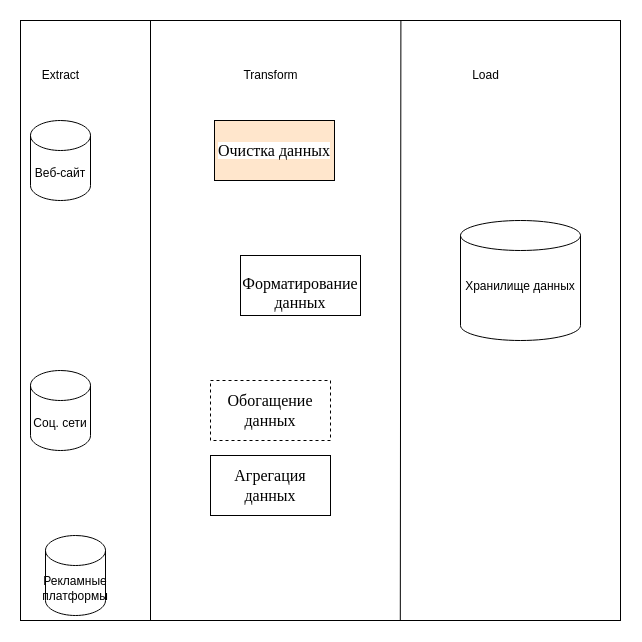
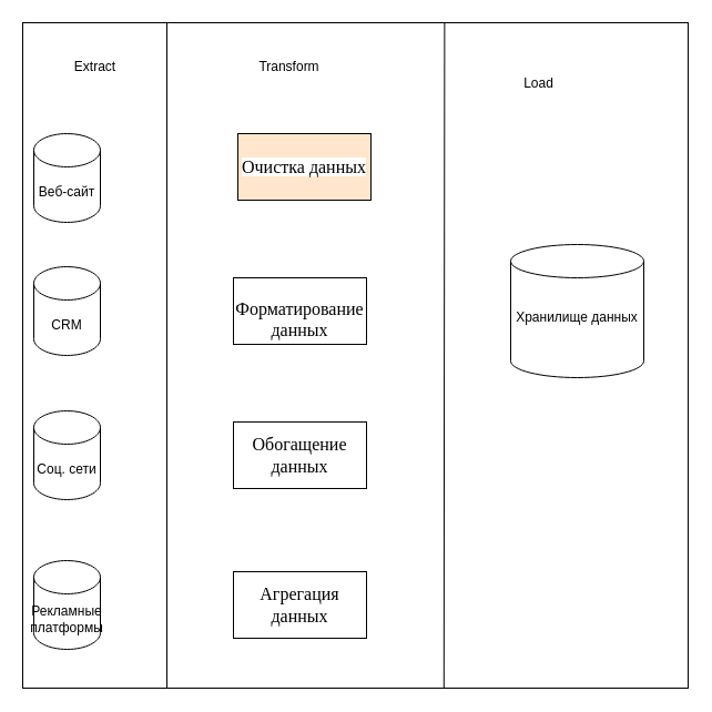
  <mxCell id="0" />
  <mxCell id="1" parent="0" />
  <mxCell id="2" value="" style="whiteSpace=wrap;html=1;aspect=fixed;" vertex="1" parent="1"><mxGeometry x="20" y="20" width="600" height="600" as="geometry" /></mxCell>
  <mxCell id="3" value="Веб-сайт" style="shape=cylinder3;whiteSpace=wrap;html=1;boundedLbl=1;backgroundOutline=1;size=15;" vertex="1" parent="1"><mxGeometry x="30" y="120" width="60" height="80" as="geometry" /></mxCell>
- <mxCell id="5" value="Extract" style="text;html=1;align=center;verticalAlign=middle;resizable=0;points=[];autosize=1;strokeColor=none;fillColor=none;" vertex="1" parent="1"><mxGeometry x="30" y="60" width="60" height="30" as="geometry" /></mxCell>
+ <mxCell id="4" value="CRM" style="shape=cylinder3;whiteSpace=wrap;html=1;boundedLbl=1;backgroundOutline=1;size=15;" vertex="1" parent="1"><mxGeometry x="30" y="240" width="60" height="80" as="geometry" /></mxCell>
+ <mxCell id="5" value="Extract" style="text;html=1;align=center;verticalAlign=middle;resizable=0;points=[];autosize=1;strokeColor=none;fillColor=none;" vertex="1" parent="1"><mxGeometry x="55" y="45" width="60" height="30" as="geometry" /></mxCell>
  <mxCell id="6" value="Соц. сети" style="shape=cylinder3;whiteSpace=wrap;html=1;boundedLbl=1;backgroundOutline=1;size=15;" vertex="1" parent="1"><mxGeometry x="30" y="370" width="60" height="80" as="geometry" /></mxCell>
- <mxCell id="7" value="Рекламные платформы" style="shape=cylinder3;whiteSpace=wrap;html=1;boundedLbl=1;backgroundOutline=1;size=15;" vertex="1" parent="1"><mxGeometry x="45" y="535" width="60" height="80" as="geometry" /></mxCell>
- <mxCell id="8" value="Transform" style="text;html=1;align=center;verticalAlign=middle;resizable=0;points=[];autosize=1;strokeColor=none;fillColor=none;" vertex="1" parent="1"><mxGeometry x="230" y="60" width="80" height="30" as="geometry" /></mxCell>
+ <mxCell id="7" value="Рекламные платформы" style="shape=cylinder3;whiteSpace=wrap;html=1;boundedLbl=1;backgroundOutline=1;size=15;" vertex="1" parent="1"><mxGeometry x="30" y="505" width="60" height="80" as="geometry" /></mxCell>
+ <mxCell id="8" value="Transform" style="text;html=1;align=center;verticalAlign=middle;resizable=0;points=[];autosize=1;strokeColor=none;fillColor=none;" vertex="1" parent="1"><mxGeometry x="220" y="45" width="80" height="30" as="geometry" /></mxCell>
  <mxCell id="9" value="&lt;span style=&quot;font-family: &amp;quot;Source Code Pro&amp;quot;; font-size: medium; text-align: left; background-color: rgb(255, 255, 255);&quot;&gt;Очистка данных&lt;/span&gt;" style="rounded=0;whiteSpace=wrap;html=1;fillColor=#ffe6cc;" vertex="1" parent="1"><mxGeometry x="214" y="120" width="120" height="60" as="geometry" /></mxCell>
- <mxCell id="10" value="&lt;span style=&quot;background-color: rgb(255, 255, 255);&quot;&gt;&lt;br&gt;&lt;span style=&quot;color: rgb(0, 0, 0); font-family: &amp;quot;Source Code Pro&amp;quot;; font-size: medium; font-style: normal; font-variant-ligatures: normal; font-variant-caps: normal; font-weight: 400; letter-spacing: normal; orphans: 2; text-align: left; text-indent: 0px; text-transform: none; widows: 2; word-spacing: 0px; -webkit-text-stroke-width: 0px; white-space: normal; text-decoration-thickness: initial; text-decoration-style: initial; text-decoration-color: initial; float: none; display: inline !important;&quot;&gt;Форматирование данных&lt;/span&gt;&lt;br&gt;&lt;/span&gt;" style="rounded=0;whiteSpace=wrap;html=1;fillColor=none;" vertex="1" parent="1"><mxGeometry x="240" y="255" width="120" height="60" as="geometry" /></mxCell>
- <mxCell id="11" value="&lt;span style=&quot;font-family: &amp;quot;Source Code Pro&amp;quot;; font-size: medium; text-align: left; background-color: rgb(255, 255, 255);&quot;&gt;Обогащение данных&lt;/span&gt;&lt;span style=&quot;background-color: rgb(255, 255, 255);&quot;&gt;&lt;br&gt;&lt;/span&gt;" style="rounded=0;whiteSpace=wrap;html=1;fillColor=none;dashed=1;" vertex="1" parent="1"><mxGeometry x="210" y="380" width="120" height="60" as="geometry" /></mxCell>
- <mxCell id="12" value="&lt;span style=&quot;font-family: &amp;quot;Source Code Pro&amp;quot;; font-size: medium; text-align: left; background-color: rgb(255, 255, 255);&quot;&gt;Агрегация данных&lt;/span&gt;&lt;span style=&quot;background-color: rgb(255, 255, 255);&quot;&gt;&lt;br&gt;&lt;/span&gt;" style="rounded=0;whiteSpace=wrap;html=1;fillColor=none;" vertex="1" parent="1"><mxGeometry x="210" y="455" width="120" height="60" as="geometry" /></mxCell>
+ <mxCell id="10" value="&lt;span style=&quot;background-color: rgb(255, 255, 255);&quot;&gt;&lt;br&gt;&lt;span style=&quot;color: rgb(0, 0, 0); font-family: &amp;quot;Source Code Pro&amp;quot;; font-size: medium; font-style: normal; font-variant-ligatures: normal; font-variant-caps: normal; font-weight: 400; letter-spacing: normal; orphans: 2; text-align: left; text-indent: 0px; text-transform: none; widows: 2; word-spacing: 0px; -webkit-text-stroke-width: 0px; white-space: normal; text-decoration-thickness: initial; text-decoration-style: initial; text-decoration-color: initial; float: none; display: inline !important;&quot;&gt;Форматирование данных&lt;/span&gt;&lt;br&gt;&lt;/span&gt;" style="rounded=0;whiteSpace=wrap;html=1;fillColor=none;" vertex="1" parent="1"><mxGeometry x="210" y="250" width="120" height="60" as="geometry" /></mxCell>
+ <mxCell id="11" value="&lt;span style=&quot;font-family: &amp;quot;Source Code Pro&amp;quot;; font-size: medium; text-align: left; background-color: rgb(255, 255, 255);&quot;&gt;Обогащение данных&lt;/span&gt;&lt;span style=&quot;background-color: rgb(255, 255, 255);&quot;&gt;&lt;br&gt;&lt;/span&gt;" style="rounded=0;whiteSpace=wrap;html=1;fillColor=none;" vertex="1" parent="1"><mxGeometry x="210" y="380" width="120" height="60" as="geometry" /></mxCell>
+ <mxCell id="12" value="&lt;span style=&quot;font-family: &amp;quot;Source Code Pro&amp;quot;; font-size: medium; text-align: left; background-color: rgb(255, 255, 255);&quot;&gt;Агрегация данных&lt;/span&gt;&lt;span style=&quot;background-color: rgb(255, 255, 255);&quot;&gt;&lt;br&gt;&lt;/span&gt;" style="rounded=0;whiteSpace=wrap;html=1;fillColor=none;" vertex="1" parent="1"><mxGeometry x="210" y="515" width="120" height="60" as="geometry" /></mxCell>
  <mxCell id="13" value="Load" style="text;html=1;align=center;verticalAlign=middle;resizable=0;points=[];autosize=1;strokeColor=none;fillColor=none;" vertex="1" parent="1"><mxGeometry x="460" y="60" width="50" height="30" as="geometry" /></mxCell>
  <mxCell id="14" value="Хранилище данных&lt;div&gt;&lt;br&gt;&lt;/div&gt;" style="shape=cylinder3;whiteSpace=wrap;html=1;boundedLbl=1;backgroundOutline=1;size=15;" vertex="1" parent="1"><mxGeometry x="460" y="220" width="120" height="120" as="geometry" /></mxCell>
  <mxCell id="15" value="" style="endArrow=none;html=1;rounded=0;" edge="1" parent="1" source="2"><mxGeometry width="50" height="50" relative="1" as="geometry"><mxPoint x="100" y="70" as="sourcePoint" /><mxPoint x="150" y="20" as="targetPoint" /><Array as="points"><mxPoint x="150" y="620" /></Array></mxGeometry></mxCell>
  <mxCell id="16" value="" style="endArrow=none;html=1;rounded=0;entryX=0.634;entryY=0;entryDx=0;entryDy=0;entryPerimeter=0;exitX=0.633;exitY=1;exitDx=0;exitDy=0;exitPerimeter=0;" edge="1" parent="1" source="2" target="2"><mxGeometry width="50" height="50" relative="1" as="geometry"><mxPoint x="310" y="210" as="sourcePoint" /><mxPoint x="360" y="160" as="targetPoint" /></mxGeometry></mxCell>
